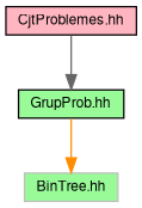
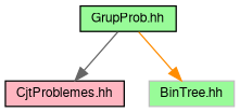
  digraph {
    node [color=black fillcolor=palegreen fontname=FreeSans fontsize=10 shape=record style=filled]
    edge [fontname=FreeSans fontsize=10 labelfontname=FreeSans labelfontsize=10 style=solid]
    n1 [fontcolor=black height=0.2 label="GrupProb.hh" width=0.4]
    n2 [fillcolor=lightpink height=0.2 label="CjtProblemes.hh" width=0.4]
    n3 [color=grey75 height=0.2 label="BinTree.hh" width=0.4]
-   n2 -> n1 [color=gray40]
+   n1 -> n2 [color=gray40]
    n1 -> n3 [color=darkorange]
  }
